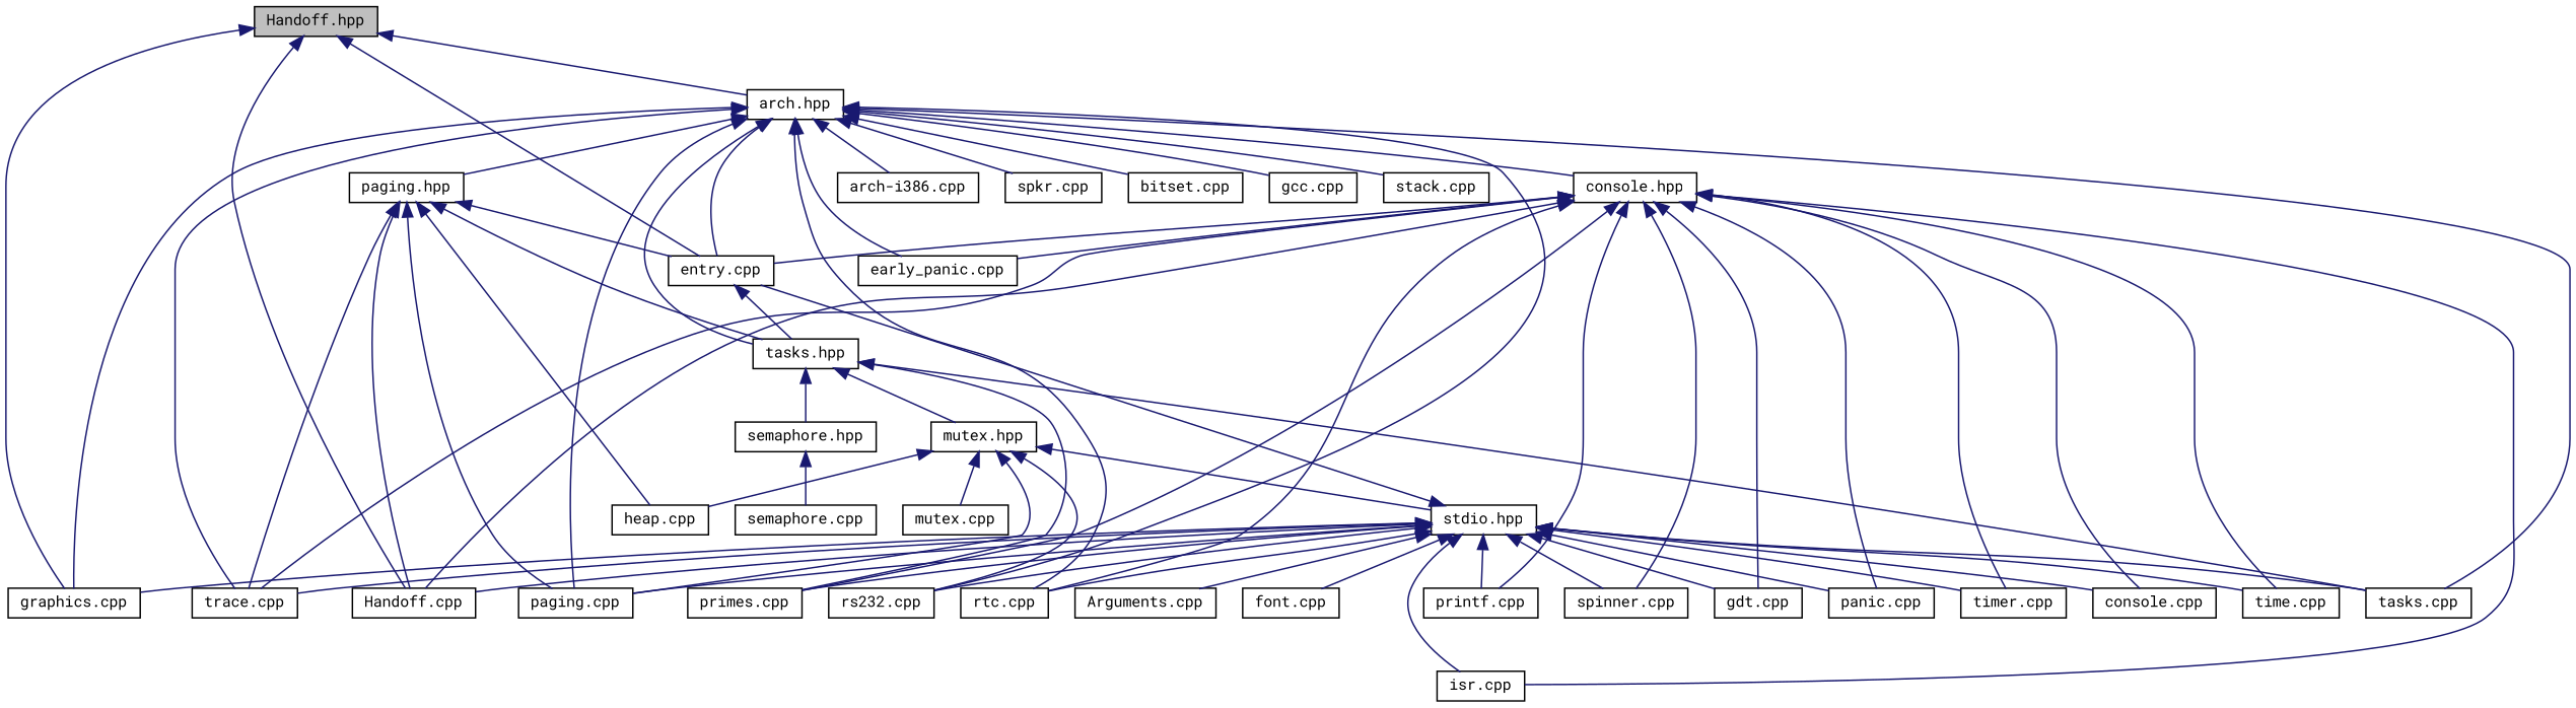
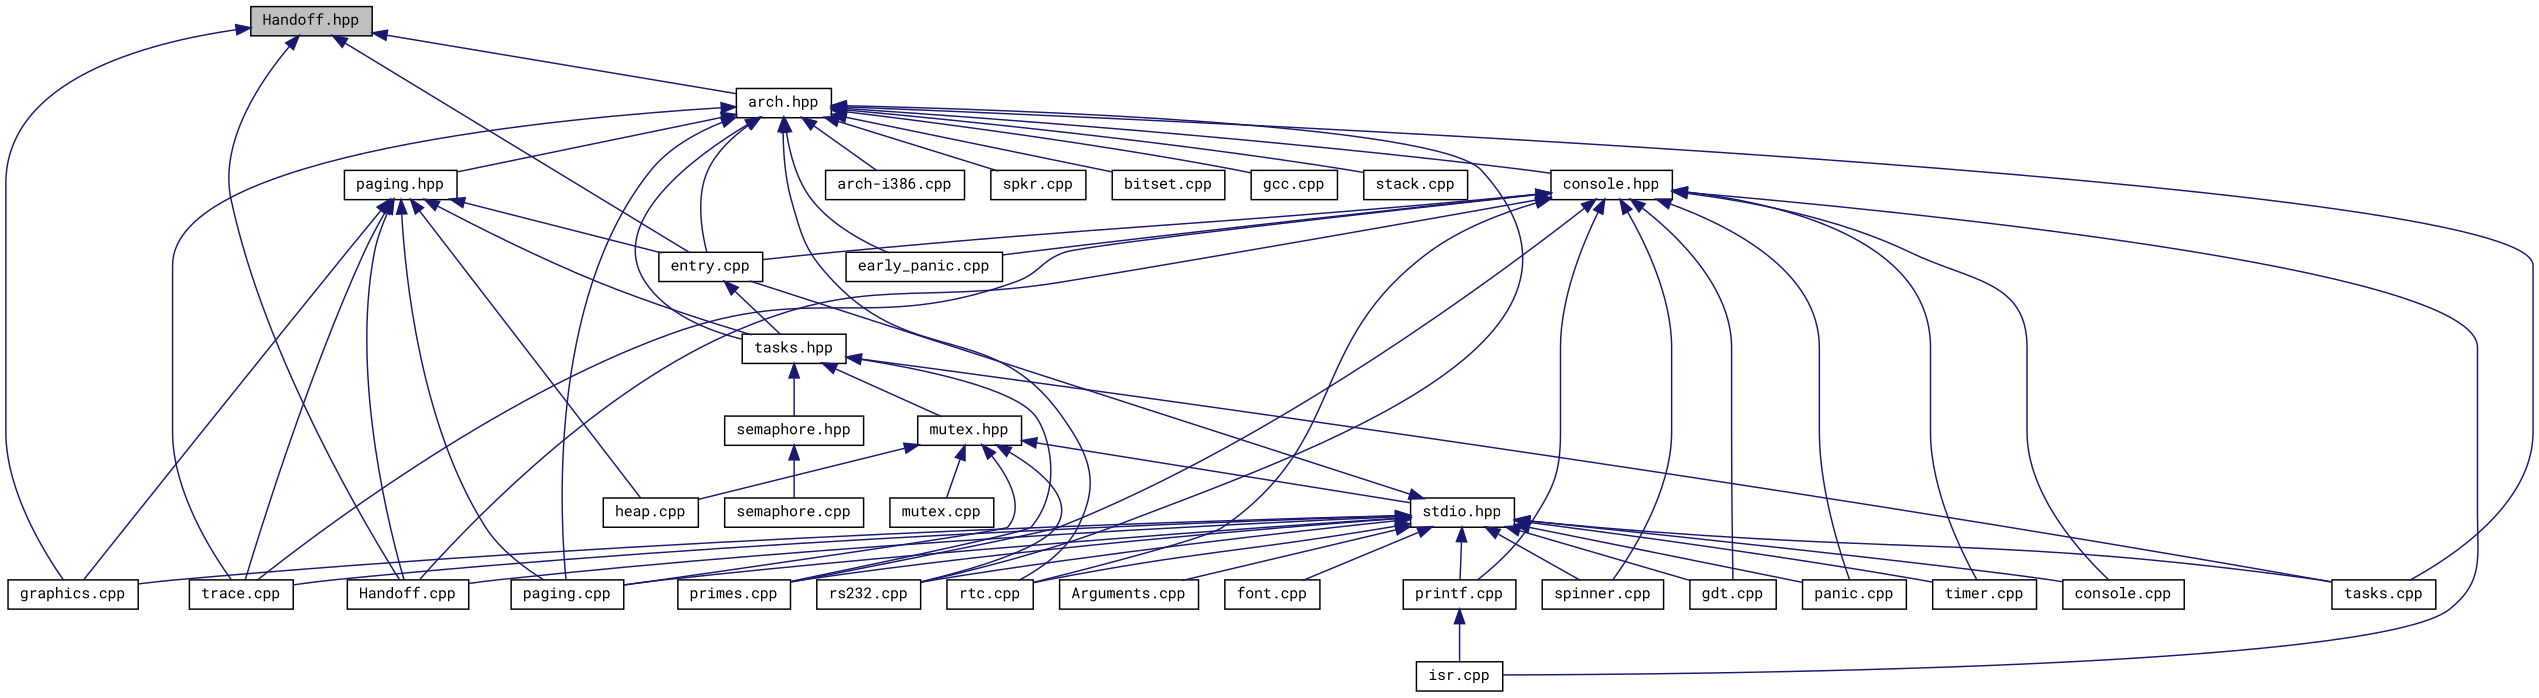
  digraph {
    fontname="Roboto Mono"
    node [color=black fillcolor=white fontname="Roboto Mono" fontsize=10 shape=record style=filled]
    edge [color=midnightblue dir=back fontname="Roboto Mono" fontsize=10 labelfontname=Helvetica labelfontsize=10 style=solid]
    n1 [fillcolor=grey75 fontcolor=black height=0.2 label="Handoff.hpp" width=0.4]
    n2 [height=0.2 label="arch.hpp" width=0.4]
    n3 [height=0.2 label="Handoff.cpp" width=0.4]
    n4 [height=0.2 label="entry.cpp" width=0.4]
    n5 [height=0.2 label="graphics.cpp" width=0.4]
    n6 [height=0.2 label="arch-i386.cpp" width=0.4]
    n7 [height=0.2 label="early_panic.cpp" width=0.4]
    n8 [height=0.2 label="console.hpp" width=0.4]
    n9 [height=0.2 label="rtc.cpp" width=0.4]
    n10 [height=0.2 label="trace.cpp" width=0.4]
    n11 [height=0.2 label="rs232.cpp" width=0.4]
    n12 [height=0.2 label="spkr.cpp" width=0.4]
    n13 [height=0.2 label="bitset.cpp" width=0.4]
    n14 [height=0.2 label="paging.cpp" width=0.4]
    n15 [height=0.2 label="paging.hpp" width=0.4]
    n16 [height=0.2 label="tasks.hpp" width=0.4]
    n17 [height=0.2 label="tasks.cpp" width=0.4]
    n18 [height=0.2 label="gcc.cpp" width=0.4]
    n19 [height=0.2 label="stack.cpp" width=0.4]
    n20 [height=0.2 label="primes.cpp" width=0.4]
    n21 [height=0.2 label="spinner.cpp" width=0.4]
    n22 [height=0.2 label="gdt.cpp" width=0.4]
    n23 [height=0.2 label="isr.cpp" width=0.4]
    n24 [height=0.2 label="panic.cpp" width=0.4]
    n25 [height=0.2 label="timer.cpp" width=0.4]
    n26 [height=0.2 label="console.cpp" width=0.4]
    n27 [height=0.2 label="printf.cpp" width=0.4]
-   n28 [height=0.2 label="time.cpp" width=0.4]
    n29 [height=0.2 label="heap.cpp" width=0.4]
    n30 [height=0.2 label="mutex.hpp" width=0.4]
    n31 [height=0.2 label="semaphore.hpp" width=0.4]
    n32 [height=0.2 label="mutex.cpp" width=0.4]
    n33 [height=0.2 label="stdio.hpp" width=0.4]
    n34 [height=0.2 label="semaphore.cpp" width=0.4]
    n35 [height=0.2 label="Arguments.cpp" width=0.4]
    n36 [height=0.2 label="font.cpp" width=0.4]
    n1 -> n2
    n1 -> n3
    n1 -> n4
    n1 -> n5
    n2 -> n4
    n2 -> n6
    n2 -> n7
    n2 -> n8
    n2 -> n9
    n2 -> n10
    n2 -> n11
    n2 -> n12
    n2 -> n13
    n2 -> n14
    n2 -> n15
    n2 -> n16
    n2 -> n17
    n2 -> n18
    n2 -> n19
    n4 -> n16
    n8 -> n3
    n8 -> n4
    n8 -> n7
    n8 -> n9
    n8 -> n10
    n8 -> n20
    n8 -> n21
    n8 -> n22
    n8 -> n23
    n8 -> n24
    n8 -> n25
    n8 -> n26
    n8 -> n27
-   n8 -> n28
    n15 -> n3
    n15 -> n4
-   n2 -> n5
+   n15 -> n5
    n15 -> n10
    n15 -> n14
    n15 -> n16
    n15 -> n29
    n16 -> n17
    n16 -> n20
    n16 -> n30
    n16 -> n31
    n30 -> n11
    n30 -> n14
    n30 -> n29
    n30 -> n32
    n30 -> n33
    n31 -> n34
    n33 -> n3
    n33 -> n4
    n33 -> n5
    n33 -> n9
    n33 -> n10
    n33 -> n11
    n33 -> n14
    n33 -> n17
    n33 -> n20
    n33 -> n21
    n33 -> n22
-   n33 -> n23
+   n27 -> n23
    n33 -> n24
    n33 -> n25
    n33 -> n26
    n33 -> n27
-   n33 -> n28
    n33 -> n35
    n33 -> n36
  }
